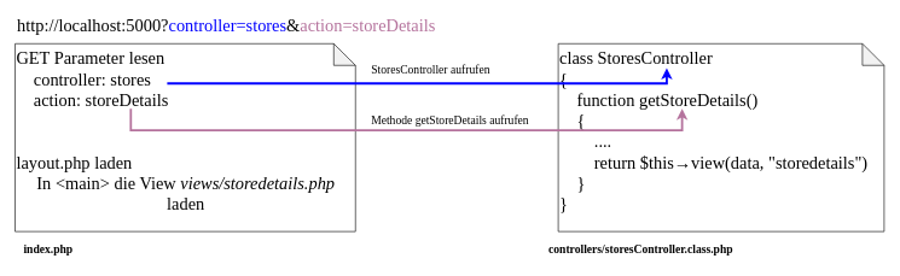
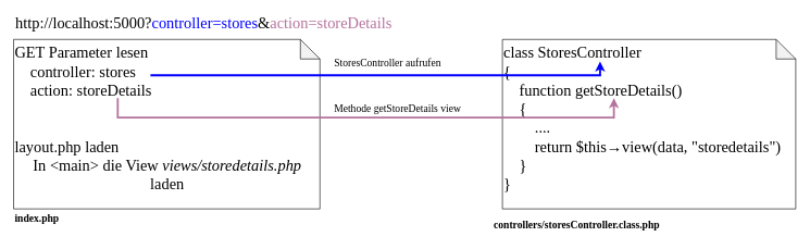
  <mxCell id="0" />
  <mxCell id="1" parent="0" />
  <mxCell id="2" value="http://localhost:5000?&lt;font color=&quot;#0000ff&quot;&gt;controller=stores&lt;/font&gt;&amp;amp;&lt;font color=&quot;#b5739d&quot;&gt;action=storeDetails&lt;/font&gt;" style="text;html=1;strokeColor=none;fillColor=none;align=left;verticalAlign=middle;whiteSpace=wrap;rounded=0;fontFamily=Gill Sans MT;fontSize=24;" vertex="1" parent="1"><mxGeometry x="21" y="20" width="610" height="30" as="geometry" /></mxCell>
  <mxCell id="3" value="&lt;font color=&quot;#000000&quot;&gt;GET Parameter lesen&lt;br&gt;&amp;nbsp; &amp;nbsp; controller: stores&lt;br&gt;&amp;nbsp; &amp;nbsp; action: storeDetails&lt;br&gt;&lt;br&gt;&lt;br&gt;layout.php laden&lt;br&gt;&lt;div style=&quot;text-align: center&quot;&gt;&lt;span&gt;In &amp;lt;main&amp;gt; die View &lt;i&gt;views/storedetails.php&lt;/i&gt; laden&lt;/span&gt;&lt;/div&gt;&lt;/font&gt;" style="shape=note;whiteSpace=wrap;html=1;backgroundOutline=1;darkOpacity=0.05;fontFamily=Gill Sans MT;fontSize=24;fontColor=#B5739D;align=left;verticalAlign=top;" vertex="1" parent="1"><mxGeometry x="20" y="60" width="470" height="260" as="geometry" /></mxCell>
  <mxCell id="4" value="&lt;font color=&quot;#000000&quot;&gt;class StoresController&lt;br&gt;{&lt;br&gt;&amp;nbsp; &amp;nbsp; function getStoreDetails()&lt;br&gt;&amp;nbsp; &amp;nbsp; {&lt;br&gt;&amp;nbsp; &amp;nbsp; &amp;nbsp; &amp;nbsp; ....&lt;br&gt;&amp;nbsp; &amp;nbsp; &amp;nbsp; &amp;nbsp; return $this→view(data, &quot;storedetails&quot;)&lt;br&gt;&amp;nbsp; &amp;nbsp; }&lt;br&gt;}&lt;br&gt;&lt;/font&gt;" style="shape=note;whiteSpace=wrap;html=1;backgroundOutline=1;darkOpacity=0.05;fontFamily=Gill Sans MT;fontSize=24;fontColor=#B5739D;align=left;verticalAlign=top;" vertex="1" parent="1"><mxGeometry x="770" y="60" width="450" height="260" as="geometry" /></mxCell>
  <mxCell id="5" value="" style="endArrow=classic;html=1;rounded=0;fontFamily=Gill Sans MT;fontSize=24;fontColor=#000000;entryX=0.333;entryY=0.13;entryDx=0;entryDy=0;entryPerimeter=0;endFill=1;edgeStyle=elbowEdgeStyle;elbow=vertical;strokeWidth=3;strokeColor=#0000FF;" edge="1" parent="1" target="4"><mxGeometry width="50" height="50" relative="1" as="geometry"><mxPoint x="230" y="115" as="sourcePoint" /><mxPoint x="290" y="400" as="targetPoint" /><Array as="points"><mxPoint x="581" y="115" /></Array></mxGeometry></mxCell>
  <mxCell id="6" value="StoresController aufrufen" style="text;html=1;strokeColor=none;fillColor=none;align=left;verticalAlign=top;whiteSpace=wrap;rounded=0;fontFamily=Gill Sans MT;fontSize=16;fontColor=#000000;" vertex="1" parent="1"><mxGeometry x="510" y="80" width="220" height="30" as="geometry" /></mxCell>
  <mxCell id="7" value="" style="endArrow=classic;html=1;rounded=0;fontFamily=Gill Sans MT;fontSize=24;fontColor=#B5739D;exitX=0.34;exitY=0.346;exitDx=0;exitDy=0;exitPerimeter=0;endFill=1;edgeStyle=elbowEdgeStyle;elbow=vertical;strokeWidth=3;strokeColor=#B5739D;" edge="1" parent="1" source="3"><mxGeometry width="50" height="50" relative="1" as="geometry"><mxPoint x="230" y="140.1" as="sourcePoint" /><mxPoint x="941" y="150" as="targetPoint" /><Array as="points"><mxPoint x="640" y="180" /></Array></mxGeometry></mxCell>
- <mxCell id="8" value="Methode getStoreDetails aufrufen" style="text;html=1;strokeColor=none;fillColor=none;align=left;verticalAlign=top;whiteSpace=wrap;rounded=0;fontFamily=Gill Sans MT;fontSize=16;fontColor=#000000;" vertex="1" parent="1"><mxGeometry x="510" y="150" width="270" height="30" as="geometry" /></mxCell>
- <mxCell id="9" value="&lt;font color=&quot;#000000&quot;&gt;&lt;b&gt;index.php&lt;/b&gt;&lt;/font&gt;" style="text;html=1;strokeColor=none;fillColor=none;align=left;verticalAlign=middle;whiteSpace=wrap;rounded=0;fontFamily=Gill Sans MT;fontSize=16;fontColor=#B5739D;" vertex="1" parent="1"><mxGeometry x="30" y="330" width="190" height="30" as="geometry" /></mxCell>
+ <mxCell id="8" value="Methode getStoreDetails view" style="text;html=1;strokeColor=none;fillColor=none;align=left;verticalAlign=top;whiteSpace=wrap;rounded=0;fontFamily=Gill Sans MT;fontSize=16;fontColor=#000000;" vertex="1" parent="1"><mxGeometry x="510" y="150" width="270" height="30" as="geometry" /></mxCell>
+ <mxCell id="9" value="&lt;font color=&quot;#000000&quot;&gt;&lt;b&gt;index.php&lt;/b&gt;&lt;/font&gt;" style="text;html=1;strokeColor=none;fillColor=none;align=left;verticalAlign=middle;whiteSpace=wrap;rounded=0;fontFamily=Gill Sans MT;fontSize=16;fontColor=#B5739D;" vertex="1" parent="1"><mxGeometry x="20" y="320" width="190" height="30" as="geometry" /></mxCell>
  <mxCell id="10" value="&lt;font color=&quot;#000000&quot;&gt;&lt;b&gt;controllers/storesController.class.php&lt;/b&gt;&lt;/font&gt;" style="text;html=1;strokeColor=none;fillColor=none;align=left;verticalAlign=middle;whiteSpace=wrap;rounded=0;fontFamily=Gill Sans MT;fontSize=16;fontColor=#B5739D;" vertex="1" parent="1"><mxGeometry x="755" y="330" width="440" height="30" as="geometry" /></mxCell>
